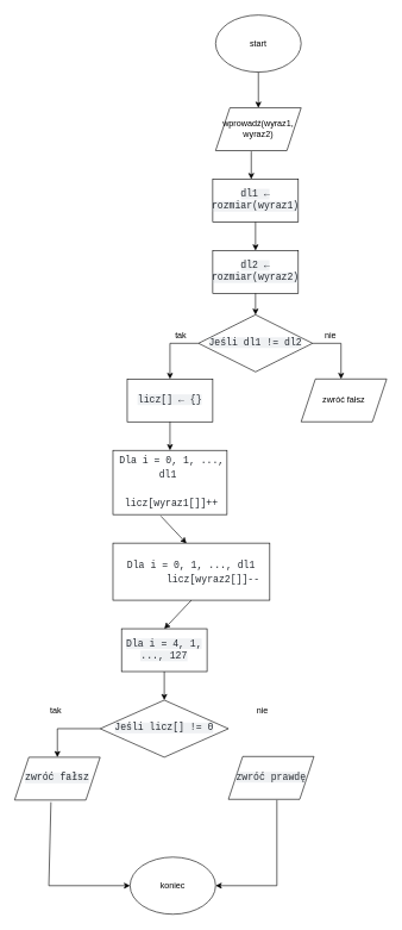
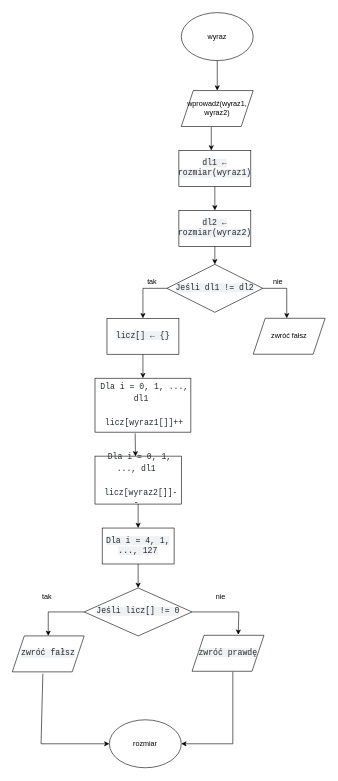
  <mxCell id="0" />
  <mxCell id="1" parent="0" />
- <mxCell id="2" value="start" style="ellipse;whiteSpace=wrap;html=1;" parent="1" vertex="1"><mxGeometry x="302" y="20" width="120" height="80" as="geometry" /></mxCell>
+ <mxCell id="2" value="wyraz" style="ellipse;whiteSpace=wrap;html=1;" parent="1" vertex="1"><mxGeometry x="302" y="20" width="120" height="80" as="geometry" /></mxCell>
  <mxCell id="3" value="" style="endArrow=classic;html=1;rounded=0;" parent="1" source="2" edge="1"><mxGeometry width="50" height="50" relative="1" as="geometry"><mxPoint x="338" y="380" as="sourcePoint" /><mxPoint x="362" y="150" as="targetPoint" /></mxGeometry></mxCell>
  <mxCell id="4" value="wprowadź(wyraz1, wyraz2)" style="shape=parallelogram;perimeter=parallelogramPerimeter;whiteSpace=wrap;html=1;fixedSize=1;" parent="1" vertex="1"><mxGeometry x="302" y="150" width="120" height="60" as="geometry" /></mxCell>
  <mxCell id="5" value="" style="endArrow=classic;html=1;rounded=0;exitX=0.417;exitY=1.017;exitDx=0;exitDy=0;exitPerimeter=0;" parent="1" source="4" edge="1"><mxGeometry width="50" height="50" relative="1" as="geometry"><mxPoint x="328" y="260" as="sourcePoint" /><mxPoint x="352" y="250" as="targetPoint" /></mxGeometry></mxCell>
  <mxCell id="6" value="&lt;span style=&quot;color: rgb(36, 41, 47); font-family: ui-monospace, SFMono-Regular, &amp;quot;SF Mono&amp;quot;, Menlo, Consolas, &amp;quot;Liberation Mono&amp;quot;, monospace; font-size: 13.6px; text-align: start; background-color: rgba(175, 184, 193, 0.2);&quot;&gt;dl1 ← rozmiar(wyraz1)&lt;/span&gt;" style="rounded=0;whiteSpace=wrap;html=1;" parent="1" vertex="1"><mxGeometry x="298" y="250" width="120" height="60" as="geometry" /></mxCell>
  <mxCell id="7" value="&lt;span style=&quot;color: rgb(36, 41, 47); font-family: ui-monospace, SFMono-Regular, &amp;quot;SF Mono&amp;quot;, Menlo, Consolas, &amp;quot;Liberation Mono&amp;quot;, monospace; font-size: 13.6px; text-align: start; background-color: rgba(175, 184, 193, 0.2);&quot;&gt;dl2 ← rozmiar(wyraz2)&lt;/span&gt;" style="rounded=0;whiteSpace=wrap;html=1;" parent="1" vertex="1"><mxGeometry x="298" y="350" width="120" height="60" as="geometry" /></mxCell>
  <mxCell id="8" value="" style="endArrow=classic;html=1;rounded=0;entryX=0.5;entryY=0;entryDx=0;entryDy=0;" parent="1" source="6" target="7" edge="1"><mxGeometry width="50" height="50" relative="1" as="geometry"><mxPoint x="338" y="360" as="sourcePoint" /><mxPoint x="388" y="310" as="targetPoint" /><Array as="points" /></mxGeometry></mxCell>
  <mxCell id="9" value="&lt;span style=&quot;color: rgb(36, 41, 47); font-family: ui-monospace, SFMono-Regular, &amp;quot;SF Mono&amp;quot;, Menlo, Consolas, &amp;quot;Liberation Mono&amp;quot;, monospace; font-size: 13.6px; text-align: start; background-color: rgba(175, 184, 193, 0.2);&quot;&gt;Jeśli dl1 != dl2&lt;/span&gt;" style="rhombus;whiteSpace=wrap;html=1;" parent="1" vertex="1"><mxGeometry x="278" y="440" width="160" height="80" as="geometry" /></mxCell>
  <mxCell id="10" value="" style="endArrow=classic;html=1;rounded=0;exitX=0.5;exitY=1;exitDx=0;exitDy=0;entryX=0.5;entryY=0;entryDx=0;entryDy=0;" parent="1" source="7" target="9" edge="1"><mxGeometry width="50" height="50" relative="1" as="geometry"><mxPoint x="128" y="490" as="sourcePoint" /><mxPoint x="178" y="440" as="targetPoint" /></mxGeometry></mxCell>
  <mxCell id="11" value="" style="endArrow=classic;html=1;rounded=0;exitX=0;exitY=0.5;exitDx=0;exitDy=0;" parent="1" source="9" edge="1"><mxGeometry width="50" height="50" relative="1" as="geometry"><mxPoint x="228" y="510" as="sourcePoint" /><mxPoint x="238" y="530" as="targetPoint" /><Array as="points"><mxPoint x="238" y="480" /></Array></mxGeometry></mxCell>
  <mxCell id="12" value="tak" style="text;html=1;resizable=0;autosize=1;align=center;verticalAlign=middle;points=[];fillColor=none;strokeColor=none;rounded=0;" parent="1" vertex="1"><mxGeometry x="238" y="460" width="30" height="20" as="geometry" /></mxCell>
  <mxCell id="13" value="" style="endArrow=classic;html=1;rounded=0;exitX=1;exitY=0.5;exitDx=0;exitDy=0;" parent="1" source="9" edge="1"><mxGeometry width="50" height="50" relative="1" as="geometry"><mxPoint x="458" y="520" as="sourcePoint" /><mxPoint x="478" y="530" as="targetPoint" /><Array as="points"><mxPoint x="478" y="480" /></Array></mxGeometry></mxCell>
  <mxCell id="14" value="nie" style="text;html=1;resizable=0;autosize=1;align=center;verticalAlign=middle;points=[];fillColor=none;strokeColor=none;rounded=0;" parent="1" vertex="1"><mxGeometry x="448" y="460" width="30" height="20" as="geometry" /></mxCell>
  <mxCell id="15" value="zwróć fałsz" style="shape=parallelogram;perimeter=parallelogramPerimeter;whiteSpace=wrap;html=1;fixedSize=1;" parent="1" vertex="1"><mxGeometry x="422" y="530" width="120" height="60" as="geometry" /></mxCell>
  <mxCell id="16" value="&lt;span style=&quot;color: rgb(36, 41, 47); font-family: ui-monospace, SFMono-Regular, &amp;quot;SF Mono&amp;quot;, Menlo, Consolas, &amp;quot;Liberation Mono&amp;quot;, monospace; font-size: 13.6px; text-align: start; background-color: rgba(175, 184, 193, 0.2);&quot;&gt;licz[] ← {}&lt;/span&gt;" style="rounded=0;whiteSpace=wrap;html=1;" parent="1" vertex="1"><mxGeometry x="178" y="530" width="120" height="60" as="geometry" /></mxCell>
  <mxCell id="17" value="" style="endArrow=classic;html=1;rounded=0;exitX=0.419;exitY=1.022;exitDx=0;exitDy=0;exitPerimeter=0;entryX=0.469;entryY=0.005;entryDx=0;entryDy=0;entryPerimeter=0;" parent="1" source="18" target="19" edge="1"><mxGeometry width="50" height="50" relative="1" as="geometry"><mxPoint x="337" y="760" as="sourcePoint" /><mxPoint x="387" y="710" as="targetPoint" /></mxGeometry></mxCell>
  <mxCell id="18" value="&lt;code style=&quot;box-sizing: border-box; font-family: ui-monospace, SFMono-Regular, &amp;quot;SF Mono&amp;quot;, Menlo, Consolas, &amp;quot;Liberation Mono&amp;quot;, monospace; font-size: 13.6px; padding: 0.2em 0.4em; margin: 0px; background-color: var(--color-neutral-muted); border-radius: 6px; color: rgb(36, 41, 47); text-align: start;&quot;&gt;Dla i = 0, 1, ..., dl1&lt;/code&gt;&lt;span style=&quot;color: rgb(36, 41, 47); font-family: -apple-system, BlinkMacSystemFont, &amp;quot;Segoe UI&amp;quot;, Helvetica, Arial, sans-serif, &amp;quot;Apple Color Emoji&amp;quot;, &amp;quot;Segoe UI Emoji&amp;quot;; font-size: 16px; text-align: start; background-color: rgb(255, 255, 255);&quot;&gt;&lt;/span&gt;&lt;br style=&quot;box-sizing: border-box; color: rgb(36, 41, 47); font-family: -apple-system, BlinkMacSystemFont, &amp;quot;Segoe UI&amp;quot;, Helvetica, Arial, sans-serif, &amp;quot;Apple Color Emoji&amp;quot;, &amp;quot;Segoe UI Emoji&amp;quot;; font-size: 16px; text-align: start; background-color: rgb(255, 255, 255);&quot;&gt;&lt;span style=&quot;color: rgb(36, 41, 47); font-family: -apple-system, BlinkMacSystemFont, &amp;quot;Segoe UI&amp;quot;, Helvetica, Arial, sans-serif, &amp;quot;Apple Color Emoji&amp;quot;, &amp;quot;Segoe UI Emoji&amp;quot;; font-size: 16px; text-align: start; background-color: rgb(255, 255, 255);&quot;&gt;     &amp;nbsp;&lt;/span&gt;&lt;code style=&quot;box-sizing: border-box; font-family: ui-monospace, SFMono-Regular, &amp;quot;SF Mono&amp;quot;, Menlo, Consolas, &amp;quot;Liberation Mono&amp;quot;, monospace; font-size: 13.6px; padding: 0.2em 0.4em; margin: 0px; background-color: var(--color-neutral-muted); border-radius: 6px; color: rgb(36, 41, 47); text-align: start;&quot;&gt;licz[wyraz1[]]++&lt;/code&gt;" style="rounded=0;whiteSpace=wrap;html=1;" parent="1" vertex="1"><mxGeometry x="158" y="630" width="160" height="90" as="geometry" /></mxCell>
- <mxCell id="19" value="&lt;code style=&quot;box-sizing: border-box; font-family: ui-monospace, SFMono-Regular, &amp;quot;SF Mono&amp;quot;, Menlo, Consolas, &amp;quot;Liberation Mono&amp;quot;, monospace; font-size: 13.6px; padding: 0.2em 0.4em; margin: 0px; background-color: var(--color-neutral-muted); border-radius: 6px; color: rgb(36, 41, 47); text-align: start;&quot;&gt;Dla i = 0, 1, ..., dl1&lt;/code&gt;&lt;span style=&quot;color: rgb(36, 41, 47); font-family: -apple-system, BlinkMacSystemFont, &amp;quot;Segoe UI&amp;quot;, Helvetica, Arial, sans-serif, &amp;quot;Apple Color Emoji&amp;quot;, &amp;quot;Segoe UI Emoji&amp;quot;; font-size: 16px; text-align: start; background-color: rgb(255, 255, 255);&quot;&gt;&lt;/span&gt;&lt;br style=&quot;box-sizing: border-box; color: rgb(36, 41, 47); font-family: -apple-system, BlinkMacSystemFont, &amp;quot;Segoe UI&amp;quot;, Helvetica, Arial, sans-serif, &amp;quot;Apple Color Emoji&amp;quot;, &amp;quot;Segoe UI Emoji&amp;quot;; font-size: 16px; text-align: start; background-color: rgb(255, 255, 255);&quot;&gt;&lt;span style=&quot;color: rgb(36, 41, 47); font-family: -apple-system, BlinkMacSystemFont, &amp;quot;Segoe UI&amp;quot;, Helvetica, Arial, sans-serif, &amp;quot;Apple Color Emoji&amp;quot;, &amp;quot;Segoe UI Emoji&amp;quot;; font-size: 16px; text-align: start; background-color: rgb(255, 255, 255);&quot;&gt;     &amp;nbsp;&lt;/span&gt;&lt;code style=&quot;box-sizing: border-box; font-family: ui-monospace, SFMono-Regular, &amp;quot;SF Mono&amp;quot;, Menlo, Consolas, &amp;quot;Liberation Mono&amp;quot;, monospace; font-size: 13.6px; padding: 0.2em 0.4em; margin: 0px; background-color: var(--color-neutral-muted); border-radius: 6px; color: rgb(36, 41, 47); text-align: start;&quot;&gt;licz[wyraz2[]]--&lt;/code&gt;" style="rounded=0;whiteSpace=wrap;html=1;" parent="1" vertex="1"><mxGeometry x="158" y="760" width="220" height="80" as="geometry" /></mxCell>
+ <mxCell id="19" value="&lt;code style=&quot;box-sizing: border-box; font-family: ui-monospace, SFMono-Regular, &amp;quot;SF Mono&amp;quot;, Menlo, Consolas, &amp;quot;Liberation Mono&amp;quot;, monospace; font-size: 13.6px; padding: 0.2em 0.4em; margin: 0px; background-color: var(--color-neutral-muted); border-radius: 6px; color: rgb(36, 41, 47); text-align: start;&quot;&gt;Dla i = 0, 1, ..., dl1&lt;/code&gt;&lt;span style=&quot;color: rgb(36, 41, 47); font-family: -apple-system, BlinkMacSystemFont, &amp;quot;Segoe UI&amp;quot;, Helvetica, Arial, sans-serif, &amp;quot;Apple Color Emoji&amp;quot;, &amp;quot;Segoe UI Emoji&amp;quot;; font-size: 16px; text-align: start; background-color: rgb(255, 255, 255);&quot;&gt;&lt;/span&gt;&lt;br style=&quot;box-sizing: border-box; color: rgb(36, 41, 47); font-family: -apple-system, BlinkMacSystemFont, &amp;quot;Segoe UI&amp;quot;, Helvetica, Arial, sans-serif, &amp;quot;Apple Color Emoji&amp;quot;, &amp;quot;Segoe UI Emoji&amp;quot;; font-size: 16px; text-align: start; background-color: rgb(255, 255, 255);&quot;&gt;&lt;span style=&quot;color: rgb(36, 41, 47); font-family: -apple-system, BlinkMacSystemFont, &amp;quot;Segoe UI&amp;quot;, Helvetica, Arial, sans-serif, &amp;quot;Apple Color Emoji&amp;quot;, &amp;quot;Segoe UI Emoji&amp;quot;; font-size: 16px; text-align: start; background-color: rgb(255, 255, 255);&quot;&gt;     &amp;nbsp;&lt;/span&gt;&lt;code style=&quot;box-sizing: border-box; font-family: ui-monospace, SFMono-Regular, &amp;quot;SF Mono&amp;quot;, Menlo, Consolas, &amp;quot;Liberation Mono&amp;quot;, monospace; font-size: 13.6px; padding: 0.2em 0.4em; margin: 0px; background-color: var(--color-neutral-muted); border-radius: 6px; color: rgb(36, 41, 47); text-align: start;&quot;&gt;licz[wyraz2[]]--&lt;/code&gt;" style="rounded=0;whiteSpace=wrap;html=1;" parent="1" vertex="1"><mxGeometry x="158" y="760" width="144" height="80" as="geometry" /></mxCell>
  <mxCell id="20" value="&lt;span style=&quot;color: rgb(36, 41, 47); font-family: ui-monospace, SFMono-Regular, &amp;quot;SF Mono&amp;quot;, Menlo, Consolas, &amp;quot;Liberation Mono&amp;quot;, monospace; font-size: 13.6px; text-align: start; background-color: rgba(175, 184, 193, 0.2);&quot;&gt;Dla i = 4, 1, ..., 127&lt;/span&gt;" style="rounded=0;whiteSpace=wrap;html=1;" parent="1" vertex="1"><mxGeometry x="170" y="880" width="120" height="60" as="geometry" /></mxCell>
  <mxCell id="21" value="&lt;span style=&quot;color: rgb(36, 41, 47); font-family: ui-monospace, SFMono-Regular, &amp;quot;SF Mono&amp;quot;, Menlo, Consolas, &amp;quot;Liberation Mono&amp;quot;, monospace; font-size: 13.6px; text-align: start; background-color: rgba(175, 184, 193, 0.2);&quot;&gt;Jeśli licz[] != 0&lt;/span&gt;" style="rhombus;whiteSpace=wrap;html=1;" parent="1" vertex="1"><mxGeometry x="140" y="980" width="180" height="80" as="geometry" /></mxCell>
  <mxCell id="22" value="tak" style="text;html=1;strokeColor=none;fillColor=none;align=center;verticalAlign=middle;whiteSpace=wrap;rounded=0;" parent="1" vertex="1"><mxGeometry x="48" y="980" width="60" height="30" as="geometry" /></mxCell>
  <mxCell id="23" value="nie" style="text;html=1;strokeColor=none;fillColor=none;align=center;verticalAlign=middle;whiteSpace=wrap;rounded=0;" parent="1" vertex="1"><mxGeometry x="338" y="980" width="60" height="30" as="geometry" /></mxCell>
  <mxCell id="24" value="&lt;span style=&quot;color: rgb(36, 41, 47); font-family: ui-monospace, SFMono-Regular, &amp;quot;SF Mono&amp;quot;, Menlo, Consolas, &amp;quot;Liberation Mono&amp;quot;, monospace; font-size: 13.6px; text-align: start; background-color: rgba(175, 184, 193, 0.2);&quot;&gt;zwróć fałsz&lt;/span&gt;" style="shape=parallelogram;perimeter=parallelogramPerimeter;whiteSpace=wrap;html=1;fixedSize=1;" parent="1" vertex="1"><mxGeometry x="20" y="1060" width="120" height="60" as="geometry" /></mxCell>
  <mxCell id="25" value="&lt;span style=&quot;color: rgb(36, 41, 47); font-family: ui-monospace, SFMono-Regular, &amp;quot;SF Mono&amp;quot;, Menlo, Consolas, &amp;quot;Liberation Mono&amp;quot;, monospace; font-size: 13.6px; text-align: start; background-color: rgba(175, 184, 193, 0.2);&quot;&gt;zwróć prawdę&lt;/span&gt;" style="shape=parallelogram;perimeter=parallelogramPerimeter;whiteSpace=wrap;html=1;fixedSize=1;" parent="1" vertex="1"><mxGeometry x="320" y="1059" width="120" height="60" as="geometry" /></mxCell>
  <mxCell id="26" value="" style="endArrow=classic;html=1;rounded=0;exitX=0;exitY=0.5;exitDx=0;exitDy=0;entryX=0.5;entryY=0;entryDx=0;entryDy=0;" parent="1" source="21" target="24" edge="1"><mxGeometry width="50" height="50" relative="1" as="geometry"><mxPoint x="28" y="1050" as="sourcePoint" /><mxPoint x="68" y="1020" as="targetPoint" /><Array as="points"><mxPoint x="80" y="1020" /></Array></mxGeometry></mxCell>
- <mxCell id="28" value="koniec" style="ellipse;whiteSpace=wrap;html=1;" parent="1" vertex="1"><mxGeometry x="182" y="1200" width="120" height="80" as="geometry" /></mxCell>
+ <mxCell id="27" value="" style="endArrow=classic;html=1;rounded=0;exitX=1;exitY=0.5;exitDx=0;exitDy=0;entryX=0.642;entryY=-0.017;entryDx=0;entryDy=0;entryPerimeter=0;" parent="1" source="21" target="25" edge="1"><mxGeometry width="50" height="50" relative="1" as="geometry"><mxPoint x="348" y="1070" as="sourcePoint" /><mxPoint x="398" y="1020" as="targetPoint" /><Array as="points"><mxPoint x="398" y="1020" /></Array></mxGeometry></mxCell>
+ <mxCell id="28" value="rozmiar" style="ellipse;whiteSpace=wrap;html=1;" parent="1" vertex="1"><mxGeometry x="182" y="1200" width="120" height="80" as="geometry" /></mxCell>
  <mxCell id="29" value="" style="endArrow=classic;html=1;rounded=0;exitX=0.425;exitY=1.05;exitDx=0;exitDy=0;exitPerimeter=0;entryX=0;entryY=0.5;entryDx=0;entryDy=0;" parent="1" source="24" target="28" edge="1"><mxGeometry width="50" height="50" relative="1" as="geometry"><mxPoint x="68" y="1200" as="sourcePoint" /><mxPoint x="118" y="1150" as="targetPoint" /><Array as="points"><mxPoint x="68" y="1240" /></Array></mxGeometry></mxCell>
  <mxCell id="30" value="" style="endArrow=classic;html=1;rounded=0;entryX=1;entryY=0.5;entryDx=0;entryDy=0;" parent="1" target="28" edge="1"><mxGeometry width="50" height="50" relative="1" as="geometry"><mxPoint x="388" y="1120" as="sourcePoint" /><mxPoint x="408" y="1210" as="targetPoint" /><Array as="points"><mxPoint x="388" y="1240" /></Array></mxGeometry></mxCell>
  <mxCell id="31" value="" style="endArrow=classic;html=1;rounded=0;entryX=0.5;entryY=0;entryDx=0;entryDy=0;" parent="1" edge="1"><mxGeometry width="50" height="50" relative="1" as="geometry"><mxPoint x="238" y="590" as="sourcePoint" /><mxPoint x="238" y="630" as="targetPoint" /><Array as="points" /></mxGeometry></mxCell>
  <mxCell id="32" value="" style="endArrow=classic;html=1;rounded=0;exitX=0.5;exitY=1;exitDx=0;exitDy=0;entryX=0.5;entryY=0;entryDx=0;entryDy=0;" edge="1" parent="1" source="19" target="20"><mxGeometry width="50" height="50" relative="1" as="geometry"><mxPoint x="230" y="890" as="sourcePoint" /><mxPoint x="348" y="839" as="targetPoint" /></mxGeometry></mxCell>
  <mxCell id="33" value="" style="endArrow=classic;html=1;rounded=0;exitX=0.5;exitY=1;exitDx=0;exitDy=0;entryX=0.5;entryY=0;entryDx=0;entryDy=0;" edge="1" parent="1" source="20" target="21"><mxGeometry width="50" height="50" relative="1" as="geometry"><mxPoint x="218" y="1000" as="sourcePoint" /><mxPoint x="268" y="950" as="targetPoint" /></mxGeometry></mxCell>
